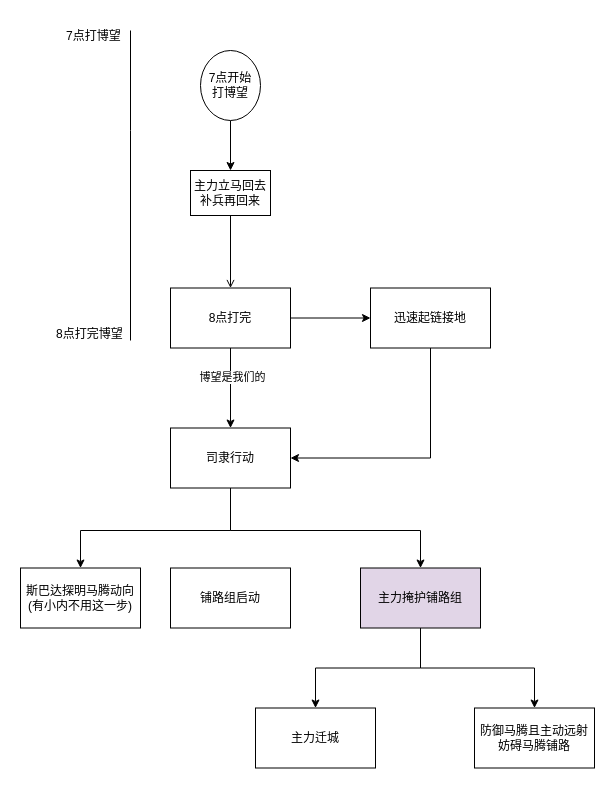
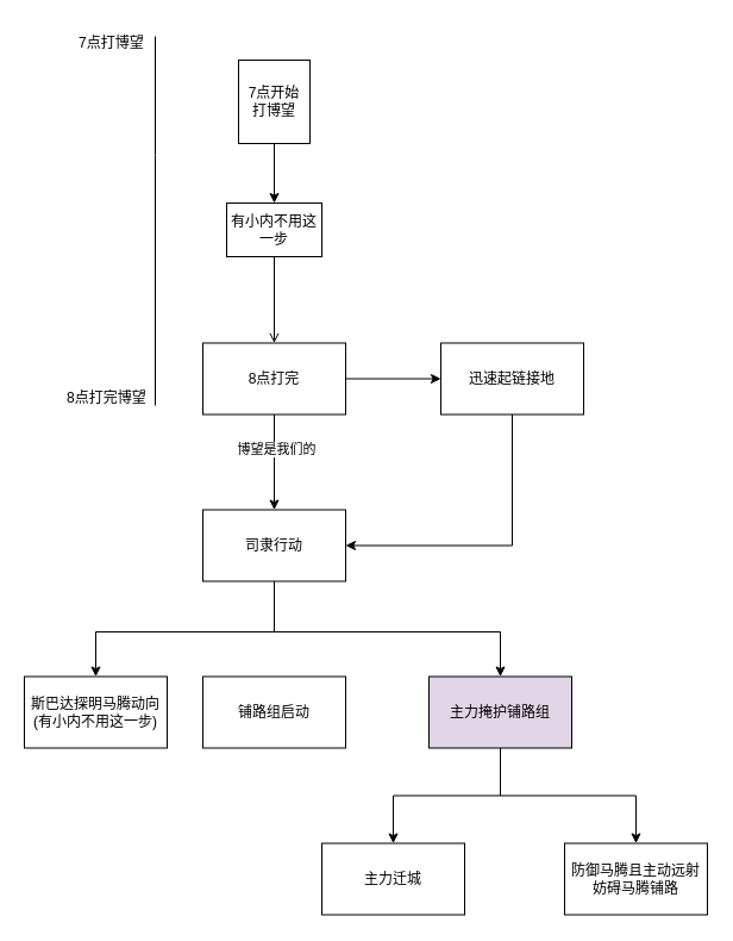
  <mxCell id="0" />
  <mxCell id="1" parent="0" />
  <mxCell id="2" value="" style="edgeStyle=orthogonalEdgeStyle;rounded=0;orthogonalLoop=1;jettySize=auto;html=1;" edge="1" parent="1" source="3" target="8"><mxGeometry relative="1" as="geometry" /></mxCell>
- <mxCell id="3" value="7点开始&lt;br&gt;打博望" style="ellipse;whiteSpace=wrap;html=1;" vertex="1" parent="1"><mxGeometry x="200" y="50" width="60" height="70" as="geometry" /></mxCell>
+ <mxCell id="3" value="7点开始&lt;br&gt;打博望" style="rounded=0;whiteSpace=wrap;html=1;" vertex="1" parent="1"><mxGeometry x="200" y="50" width="60" height="70" as="geometry" /></mxCell>
  <mxCell id="4" value="" style="endArrow=none;html=1;rounded=0;" edge="1" parent="1"><mxGeometry width="50" height="50" relative="1" as="geometry"><mxPoint x="130" y="340" as="sourcePoint" /><mxPoint x="130" y="30" as="targetPoint" /><Array as="points"><mxPoint x="130" y="130" /></Array></mxGeometry></mxCell>
  <mxCell id="5" value="7点打博望" style="text;strokeColor=none;fillColor=none;align=left;verticalAlign=middle;spacingLeft=4;spacingRight=4;overflow=hidden;points=[[0,0.5],[1,0.5]];portConstraint=eastwest;rotatable=0;" vertex="1" parent="1"><mxGeometry y="20" width="80" height="30" as="geometry" x="60" /></mxCell>
  <mxCell id="6" value="8点打完博望" style="text;strokeColor=none;fillColor=none;align=left;verticalAlign=middle;spacingLeft=4;spacingRight=4;overflow=hidden;points=[[0,0.5],[1,0.5]];portConstraint=eastwest;rotatable=0;" vertex="1" parent="1"><mxGeometry x="50" y="317.5" width="80" height="30" as="geometry" /></mxCell>
  <mxCell id="7" value="" style="edgeStyle=orthogonalEdgeStyle;rounded=0;orthogonalLoop=1;jettySize=auto;html=1;endArrow=open;" edge="1" parent="1" source="8" target="12"><mxGeometry relative="1" as="geometry" /></mxCell>
- <mxCell id="8" value="主力立马回去补兵再回来" style="whiteSpace=wrap;html=1;rounded=0;" vertex="1" parent="1"><mxGeometry x="190" y="170" width="80" height="45" as="geometry" /></mxCell>
+ <mxCell id="8" value="有小内不用这一步" style="whiteSpace=wrap;html=1;rounded=0;" vertex="1" parent="1"><mxGeometry x="190" y="170" width="80" height="45" as="geometry" /></mxCell>
  <mxCell id="9" value="" style="edgeStyle=orthogonalEdgeStyle;rounded=0;orthogonalLoop=1;jettySize=auto;html=1;" edge="1" parent="1" source="12" target="15"><mxGeometry relative="1" as="geometry" /></mxCell>
  <mxCell id="10" value="博望是我们的" style="edgeLabel;html=1;align=center;verticalAlign=middle;resizable=0;points=[];" vertex="1" connectable="0" parent="9"><mxGeometry x="-0.263" y="1" relative="1" as="geometry"><mxPoint as="offset" /></mxGeometry></mxCell>
  <mxCell id="11" value="" style="edgeStyle=orthogonalEdgeStyle;rounded=0;orthogonalLoop=1;jettySize=auto;html=1;" edge="1" parent="1" source="12" target="17"><mxGeometry relative="1" as="geometry" /></mxCell>
  <mxCell id="12" value="8点打完" style="whiteSpace=wrap;html=1;rounded=0;" vertex="1" parent="1"><mxGeometry x="170" y="287.5" width="120" height="60" as="geometry" /></mxCell>
  <mxCell id="13" style="edgeStyle=orthogonalEdgeStyle;rounded=0;orthogonalLoop=1;jettySize=auto;html=1;entryX=0.5;entryY=0;entryDx=0;entryDy=0;" edge="1" parent="1" source="15" target="19"><mxGeometry relative="1" as="geometry"><Array as="points"><mxPoint x="230" y="530" /><mxPoint x="80" y="530" /></Array></mxGeometry></mxCell>
  <mxCell id="14" style="edgeStyle=orthogonalEdgeStyle;rounded=0;orthogonalLoop=1;jettySize=auto;html=1;entryX=0.5;entryY=0;entryDx=0;entryDy=0;" edge="1" parent="1" source="15" target="22"><mxGeometry relative="1" as="geometry"><Array as="points"><mxPoint x="230" y="530" /><mxPoint x="420" y="530" /></Array></mxGeometry></mxCell>
  <mxCell id="15" value="司隶行动" style="whiteSpace=wrap;html=1;rounded=0;" vertex="1" parent="1"><mxGeometry x="170" y="427.5" width="120" height="60" as="geometry" /></mxCell>
  <mxCell id="16" style="edgeStyle=orthogonalEdgeStyle;rounded=0;orthogonalLoop=1;jettySize=auto;html=1;entryX=1;entryY=0.5;entryDx=0;entryDy=0;" edge="1" parent="1" source="17" target="15"><mxGeometry relative="1" as="geometry"><Array as="points"><mxPoint x="430" y="458" /></Array></mxGeometry></mxCell>
  <mxCell id="17" value="迅速起链接地" style="whiteSpace=wrap;html=1;rounded=0;" vertex="1" parent="1"><mxGeometry x="370" y="287.5" width="120" height="60" as="geometry" /></mxCell>
  <mxCell id="18" value="铺路组启动" style="whiteSpace=wrap;html=1;rounded=0;" vertex="1" parent="1"><mxGeometry x="170" y="567.5" width="120" height="60" as="geometry" /></mxCell>
  <mxCell id="19" value="斯巴达探明马腾动向(有小内不用这一步)" style="whiteSpace=wrap;html=1;rounded=0;" vertex="1" parent="1"><mxGeometry x="20" y="567.5" width="120" height="60" as="geometry" /></mxCell>
  <mxCell id="20" value="" style="edgeStyle=orthogonalEdgeStyle;rounded=0;orthogonalLoop=1;jettySize=auto;html=1;" edge="1" parent="1" source="22" target="23"><mxGeometry relative="1" as="geometry" /></mxCell>
  <mxCell id="21" style="edgeStyle=orthogonalEdgeStyle;rounded=0;orthogonalLoop=1;jettySize=auto;html=1;entryX=0.5;entryY=0;entryDx=0;entryDy=0;" edge="1" parent="1" source="22" target="24"><mxGeometry relative="1" as="geometry" /></mxCell>
  <mxCell id="22" value="主力掩护铺路组" style="whiteSpace=wrap;html=1;rounded=0;fillColor=#e1d5e7;" vertex="1" parent="1"><mxGeometry x="360" y="567.5" width="120" height="60" as="geometry" /></mxCell>
- <mxCell id="23" value="主力迁城" style="whiteSpace=wrap;html=1;rounded=0;" vertex="1" parent="1"><mxGeometry x="255" y="707.5" width="120" height="60" as="geometry" /></mxCell>
+ <mxCell id="23" value="主力迁城" style="whiteSpace=wrap;html=1;rounded=0;" vertex="1" parent="1"><mxGeometry x="270" y="707.5" width="120" height="60" as="geometry" /></mxCell>
  <mxCell id="24" value="防御马腾且主动远射妨碍马腾铺路" style="whiteSpace=wrap;html=1;rounded=0;" vertex="1" parent="1"><mxGeometry x="474" y="707.5" width="120" height="60" as="geometry" /></mxCell>
